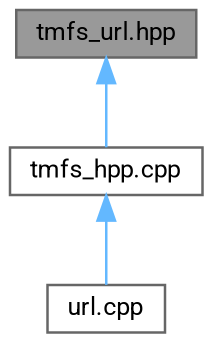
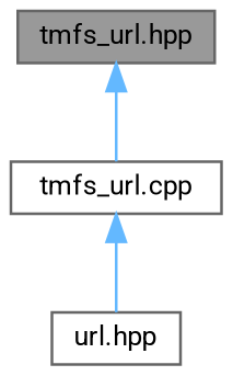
  digraph {
    fontname=Roboto
    node [color=grey40 fillcolor=white fontname=Roboto fontsize=10 shape=box style=filled]
    edge [color=steelblue1 dir=back fontname=Roboto fontsize=10 labelfontname=Helvetica labelfontsize=10 style=solid]
    n1 [color=gray40 fillcolor=grey60 fontcolor=black height=0.2 label="tmfs_url.hpp" width=0.4]
-   n2 [height=0.2 label="tmfs_hpp.cpp" width=0.4]
-   n3 [height=0.2 label="url.cpp" width=0.4]
+   n2 [height=0.2 label="tmfs_url.cpp" width=0.4]
+   n3 [height=0.2 label="url.hpp" width=0.4]
    n1 -> n2
    n2 -> n3
  }
